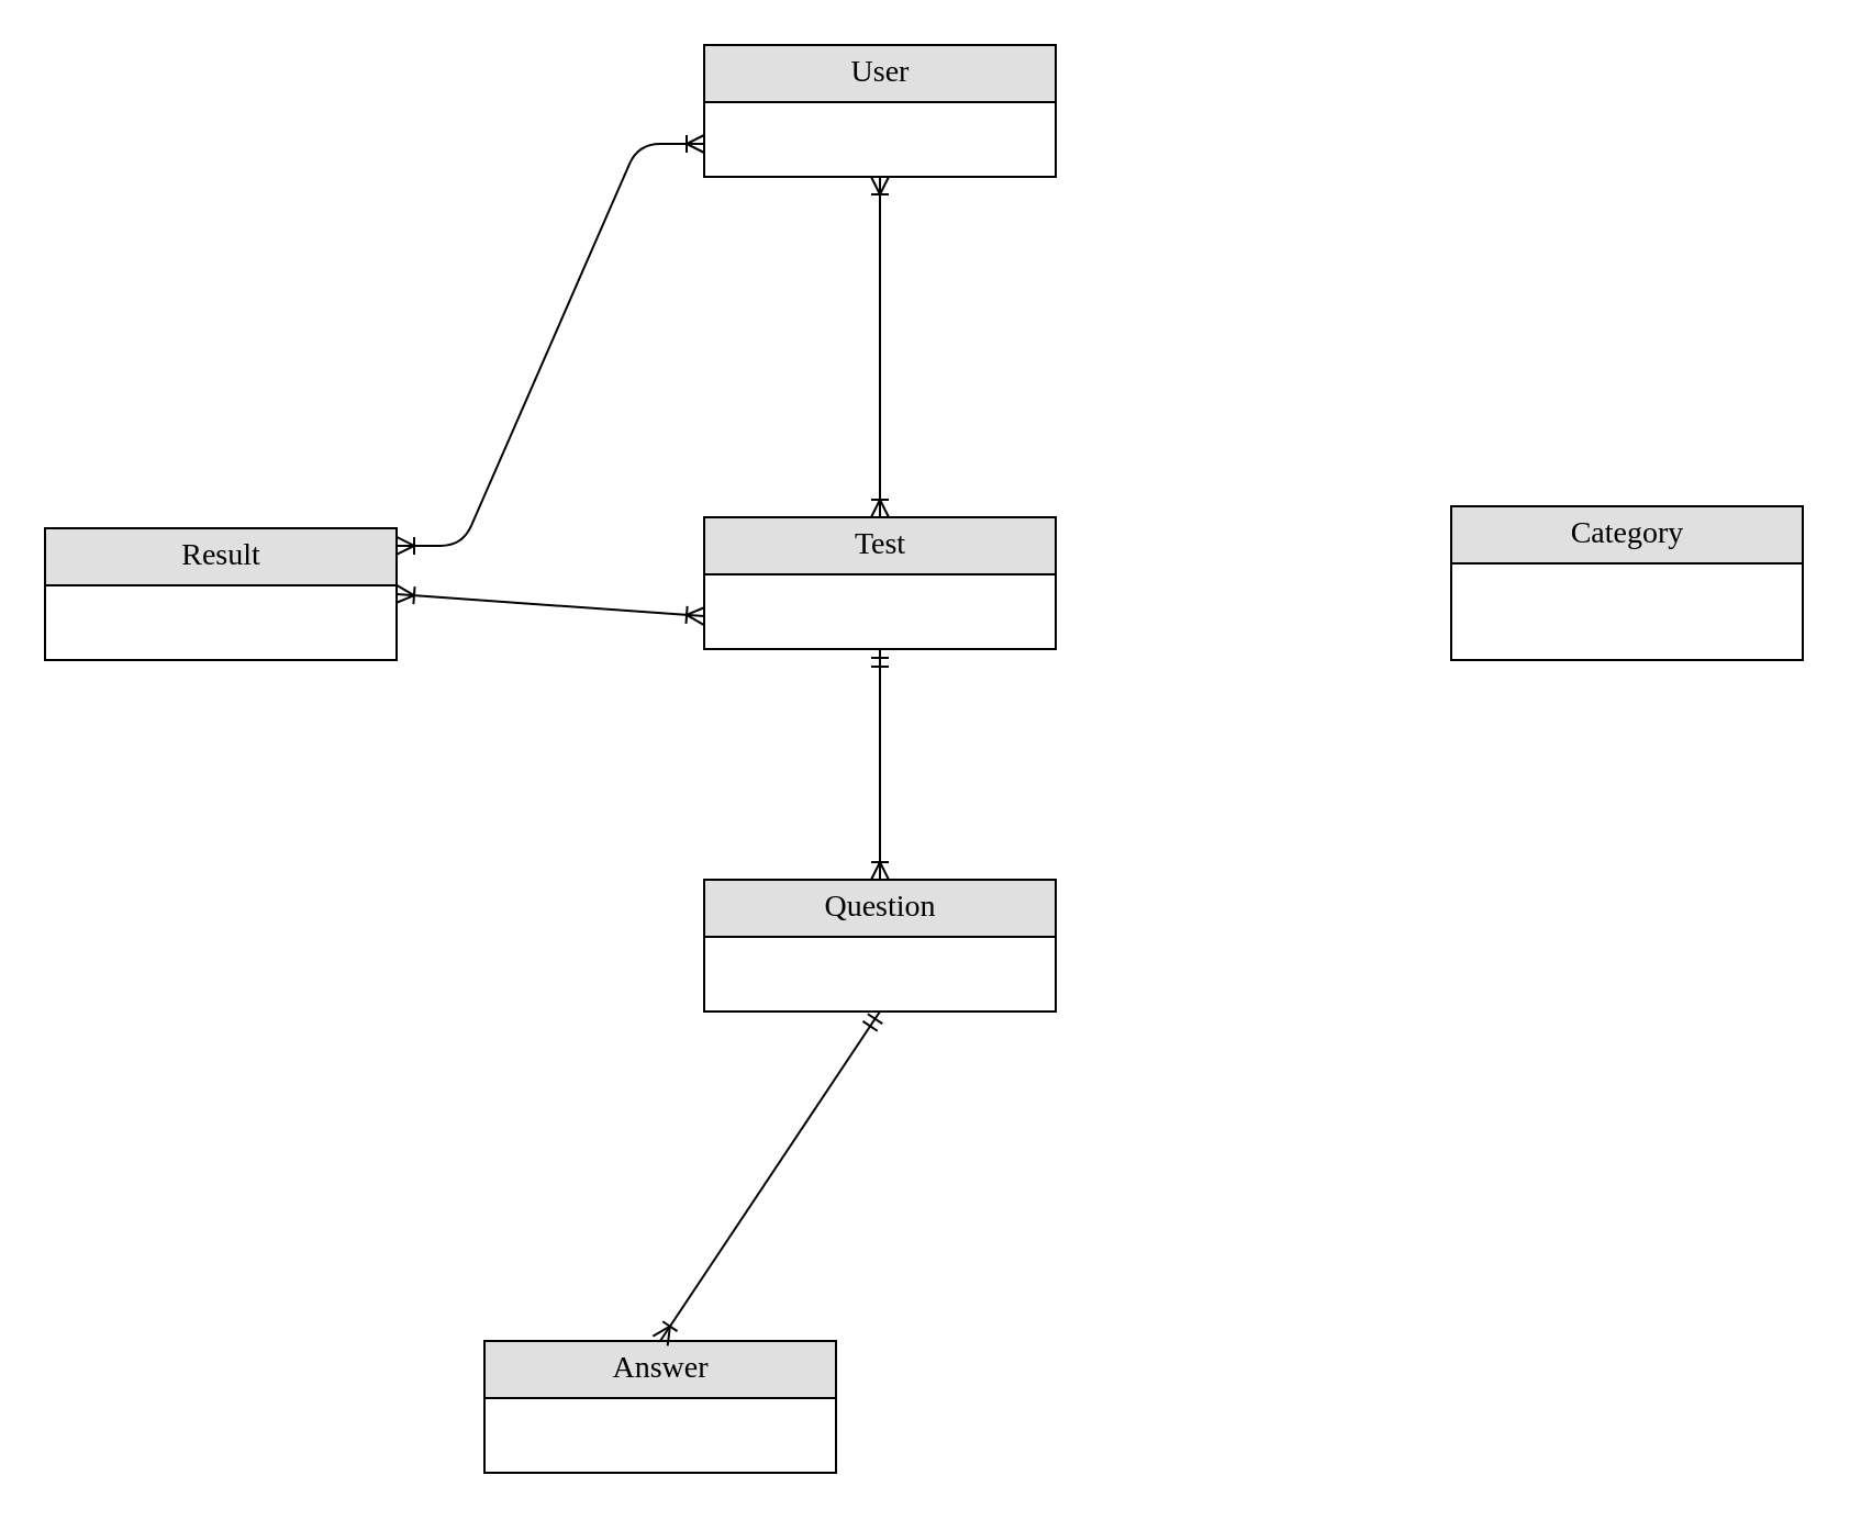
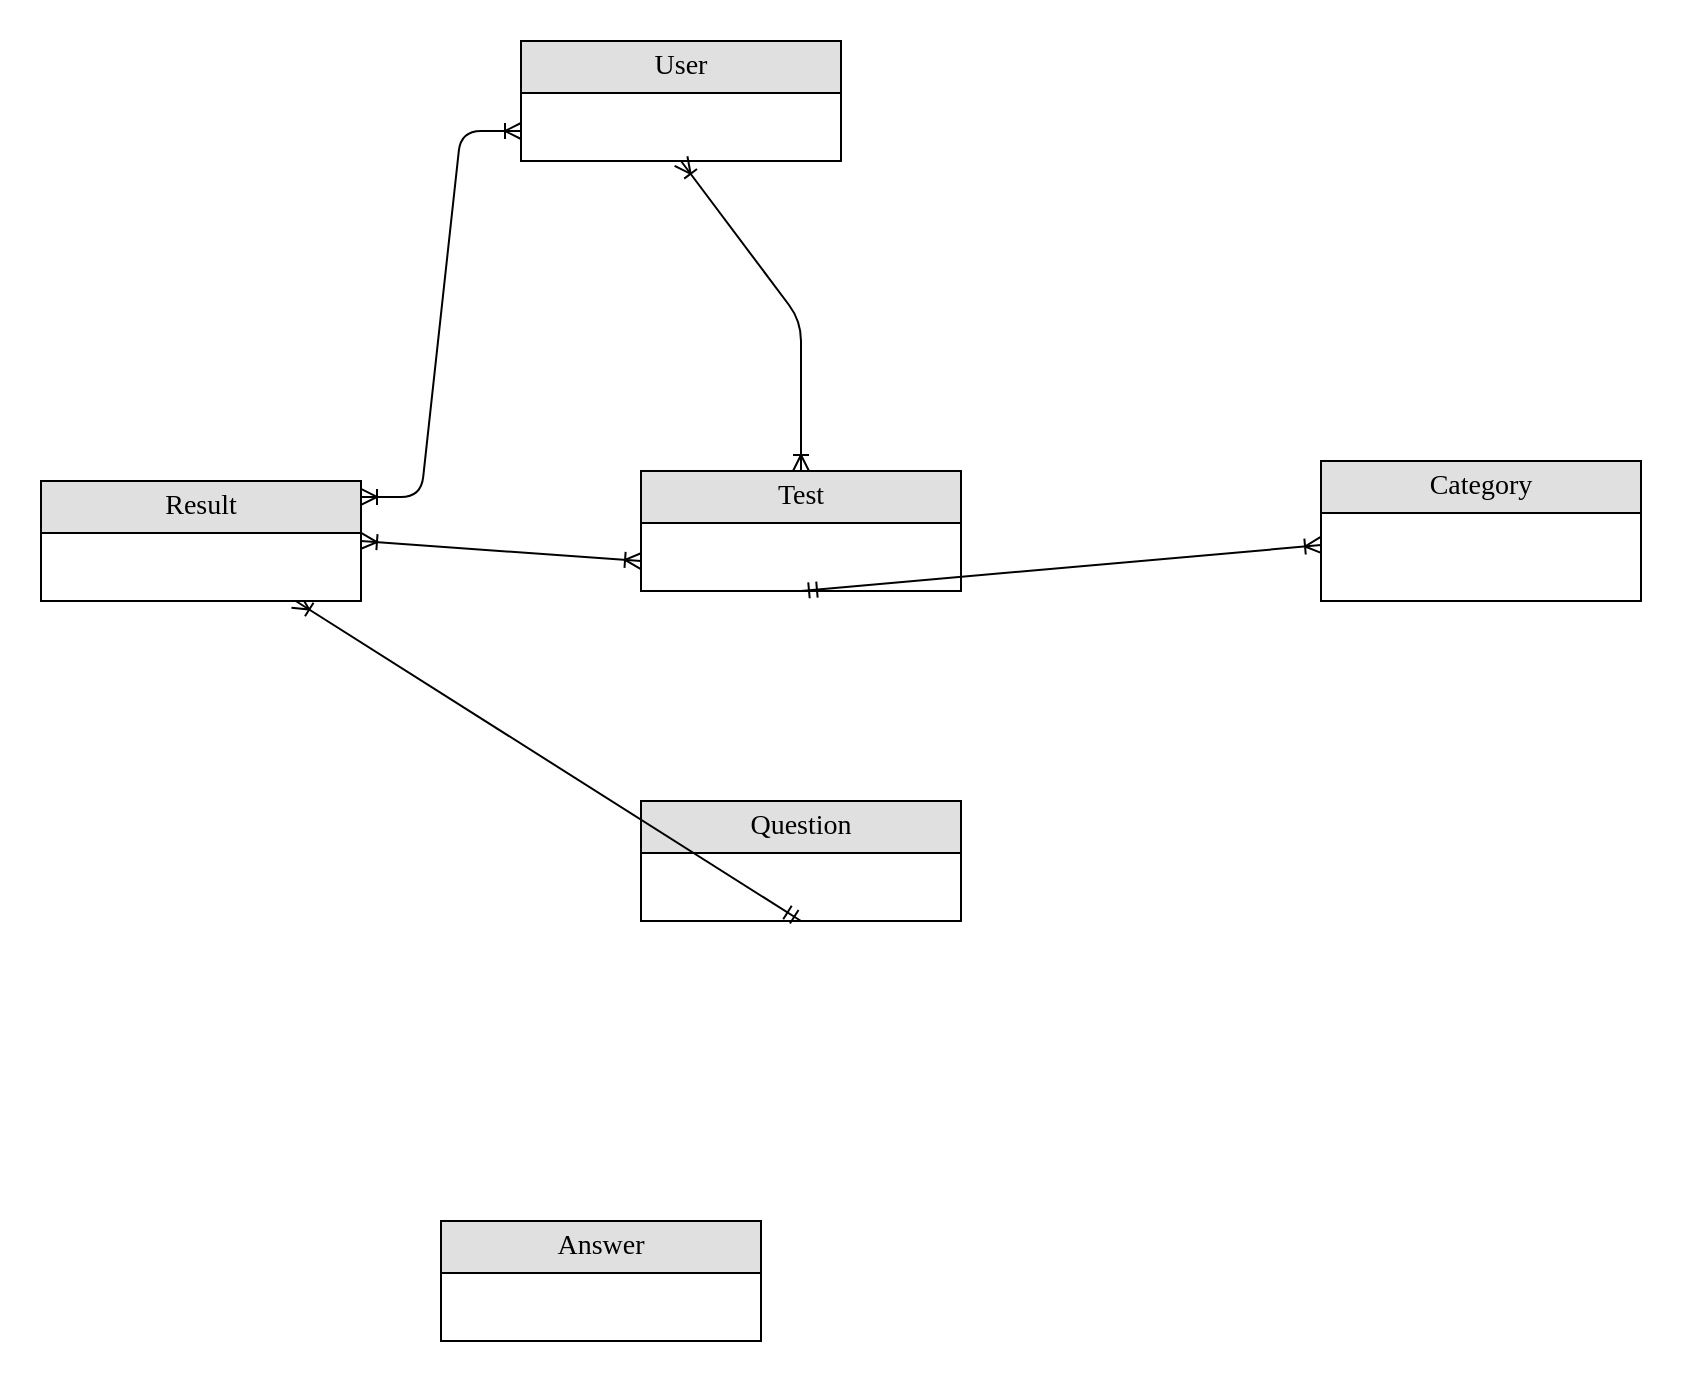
  <mxCell id="0" />
  <mxCell id="1" parent="0" />
- <mxCell id="2" value="User" style="swimlane;html=1;fontStyle=0;childLayout=stackLayout;horizontal=1;startSize=26;fillColor=#e0e0e0;horizontalStack=0;resizeParent=1;resizeLast=0;collapsible=1;marginBottom=0;swimlaneFillColor=#ffffff;align=center;rounded=0;shadow=0;comic=0;labelBackgroundColor=none;strokeWidth=1;fontFamily=Verdana;fontSize=14" parent="1" vertex="1"><mxGeometry x="320" y="20" width="160" height="60" as="geometry" /></mxCell>
+ <mxCell id="2" value="User" style="swimlane;html=1;fontStyle=0;childLayout=stackLayout;horizontal=1;startSize=26;fillColor=#e0e0e0;horizontalStack=0;resizeParent=1;resizeLast=0;collapsible=1;marginBottom=0;swimlaneFillColor=#ffffff;align=center;rounded=0;shadow=0;comic=0;labelBackgroundColor=none;strokeWidth=1;fontFamily=Verdana;fontSize=14" parent="1" vertex="1"><mxGeometry x="260" y="20" width="160" height="60" as="geometry" /></mxCell>
  <mxCell id="3" style="edgeStyle=none;rounded=0;orthogonalLoop=1;jettySize=auto;html=1;startArrow=ERoneToMany;startFill=0;endArrow=ERoneToMany;endFill=0;" edge="1" parent="1" source="4"><mxGeometry relative="1" as="geometry"><mxPoint x="720" y="230" as="targetPoint" /></mxGeometry></mxCell>
  <mxCell id="4" value="Category" style="swimlane;html=1;fontStyle=0;childLayout=stackLayout;horizontal=1;startSize=26;fillColor=#e0e0e0;horizontalStack=0;resizeParent=1;resizeLast=0;collapsible=1;marginBottom=0;swimlaneFillColor=#ffffff;align=center;rounded=0;shadow=0;comic=0;labelBackgroundColor=none;strokeWidth=1;fontFamily=Verdana;fontSize=14;swimlaneLine=1;" parent="1" vertex="1"><mxGeometry x="660" y="230" width="160" height="70" as="geometry" /></mxCell>
  <mxCell id="5" value="" style="html=1;endArrow=ERoneToMany;startArrow=ERoneToMany;labelBackgroundColor=none;fontFamily=Verdana;fontSize=14;startFill=0;endFill=0;exitX=1;exitY=0.5;exitDx=0;exitDy=0;entryX=0;entryY=0.75;entryDx=0;entryDy=0;" parent="1" source="12" target="7" edge="1"><mxGeometry width="100" height="100" relative="1" as="geometry"><mxPoint x="210" y="260" as="sourcePoint" /><mxPoint x="300" y="270" as="targetPoint" /><Array as="points" /></mxGeometry></mxCell>
  <mxCell id="6" value="" style="edgeStyle=entityRelationEdgeStyle;html=1;endArrow=ERoneToMany;startArrow=ERoneToMany;labelBackgroundColor=none;fontFamily=Verdana;fontSize=14;startFill=0;endFill=0;exitX=1;exitY=0.133;exitDx=0;exitDy=0;exitPerimeter=0;entryX=0;entryY=0.75;entryDx=0;entryDy=0;" parent="1" source="12" target="2" edge="1"><mxGeometry width="100" height="100" relative="1" as="geometry"><mxPoint x="100" y="190" as="sourcePoint" /><mxPoint x="230" y="90" as="targetPoint" /></mxGeometry></mxCell>
  <mxCell id="7" value="Test" style="swimlane;html=1;fontStyle=0;childLayout=stackLayout;horizontal=1;startSize=26;fillColor=#e0e0e0;horizontalStack=0;resizeParent=1;resizeLast=0;collapsible=1;marginBottom=0;swimlaneFillColor=#ffffff;align=center;rounded=0;shadow=0;comic=0;labelBackgroundColor=none;strokeWidth=1;fontFamily=Verdana;fontSize=14" vertex="1" parent="1"><mxGeometry x="320" y="235" width="160" height="60" as="geometry" /></mxCell>
  <mxCell id="8" value="Question" style="swimlane;html=1;fontStyle=0;childLayout=stackLayout;horizontal=1;startSize=26;fillColor=#e0e0e0;horizontalStack=0;resizeParent=1;resizeLast=0;collapsible=1;marginBottom=0;swimlaneFillColor=#ffffff;align=center;rounded=0;shadow=0;comic=0;labelBackgroundColor=none;strokeWidth=1;fontFamily=Verdana;fontSize=14" vertex="1" parent="1"><mxGeometry x="320" y="400" width="160" height="60" as="geometry" /></mxCell>
  <mxCell id="9" value="Answer" style="swimlane;html=1;fontStyle=0;childLayout=stackLayout;horizontal=1;startSize=26;fillColor=#e0e0e0;horizontalStack=0;resizeParent=1;resizeLast=0;collapsible=1;marginBottom=0;swimlaneFillColor=#ffffff;align=center;rounded=0;shadow=0;comic=0;labelBackgroundColor=none;strokeWidth=1;fontFamily=Verdana;fontSize=14" vertex="1" parent="1"><mxGeometry x="220" y="610" width="160" height="60" as="geometry" /></mxCell>
- <mxCell id="10" value="" style="html=1;endArrow=ERoneToMany;startArrow=ERmandOne;labelBackgroundColor=none;fontFamily=Verdana;fontSize=14;startFill=0;endFill=0;exitX=0.5;exitY=1;exitDx=0;exitDy=0;entryX=0.5;entryY=0;entryDx=0;entryDy=0;" edge="1" parent="1" source="7" target="8"><mxGeometry width="100" height="100" relative="1" as="geometry"><mxPoint x="400" y="320" as="sourcePoint" /><mxPoint x="400" y="370" as="targetPoint" /></mxGeometry></mxCell>
- <mxCell id="11" value="" style="html=1;endArrow=ERoneToMany;startArrow=ERmandOne;labelBackgroundColor=none;fontFamily=Verdana;fontSize=14;startFill=0;endFill=0;entryX=0.5;entryY=0;entryDx=0;entryDy=0;exitX=0.5;exitY=1;exitDx=0;exitDy=0;" edge="1" parent="1" source="8" target="9"><mxGeometry width="100" height="100" relative="1" as="geometry"><mxPoint x="400" y="480" as="sourcePoint" /><mxPoint x="399.5" y="600" as="targetPoint" /></mxGeometry></mxCell>
+ <mxCell id="10" value="" style="html=1;endArrow=ERoneToMany;startArrow=ERmandOne;labelBackgroundColor=none;fontFamily=Verdana;fontSize=14;startFill=0;endFill=0;exitX=0.5;exitY=1;exitDx=0;exitDy=0;" edge="1" parent="1" source="7" target="4"><mxGeometry width="100" height="100" relative="1" as="geometry"><mxPoint x="400" y="320" as="sourcePoint" /><mxPoint x="400" y="370" as="targetPoint" /></mxGeometry></mxCell>
+ <mxCell id="11" value="" style="html=1;endArrow=ERoneToMany;startArrow=ERmandOne;labelBackgroundColor=none;fontFamily=Verdana;fontSize=14;startFill=0;endFill=0;exitX=0.5;exitY=1;exitDx=0;exitDy=0;" edge="1" parent="1" source="8" target="12"><mxGeometry width="100" height="100" relative="1" as="geometry"><mxPoint x="400" y="480" as="sourcePoint" /><mxPoint x="399.5" y="600" as="targetPoint" /></mxGeometry></mxCell>
  <mxCell id="12" value="&lt;div&gt;Result&lt;/div&gt;" style="swimlane;html=1;fontStyle=0;childLayout=stackLayout;horizontal=1;startSize=26;fillColor=#e0e0e0;horizontalStack=0;resizeParent=1;resizeLast=0;collapsible=1;marginBottom=0;swimlaneFillColor=#ffffff;align=center;rounded=0;shadow=0;comic=0;labelBackgroundColor=none;strokeWidth=1;fontFamily=Verdana;fontSize=14" vertex="1" parent="1"><mxGeometry x="20" y="240" width="160" height="60" as="geometry" /></mxCell>
  <mxCell id="13" value="" style="html=1;endArrow=ERoneToMany;startArrow=ERoneToMany;labelBackgroundColor=none;fontFamily=Verdana;fontSize=14;startFill=0;endFill=0;entryX=0.5;entryY=1;entryDx=0;entryDy=0;exitX=0.5;exitY=0;exitDx=0;exitDy=0;" edge="1" parent="1" source="7" target="2"><mxGeometry width="100" height="100" relative="1" as="geometry"><mxPoint x="380" y="220" as="sourcePoint" /><mxPoint x="120" y="120" as="targetPoint" /><Array as="points"><mxPoint x="400" y="160" /></Array></mxGeometry></mxCell>
